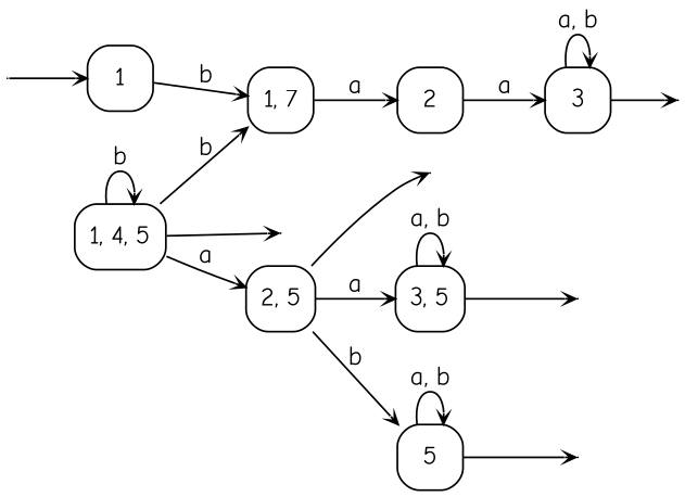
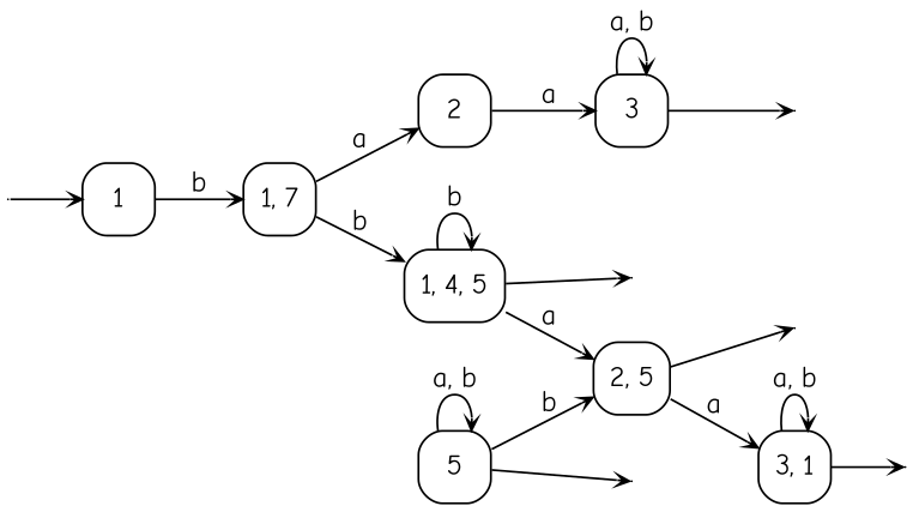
  digraph {
    fontname="Comic Neue"
    rankdir=LR
    vcsn_context="letterset<char_letters(ab)>, b"
    node [fontname="Comic Neue" shape=box style=rounded]
    edge [arrowhead=vee arrowsize=.6 fontname="Comic Neue"]
    I0 [shape=point width=0 style=""]
    F3 [shape=point width=0 style=""]
    F4 [shape=point width=0 style=""]
    F5 [shape=point width=0 style=""]
    F6 [shape=point width=0 style=""]
    F7 [shape=point width=0 style=""]
    n7 [label=1 width=0.5]
    n8 [label=2 width=0.5]
    n9 [label="1, 7" width=0.5]
    n10 [label=3 width=0.5]
    n11 [label="1, 4, 5" width=0.5]
    n12 [label="2, 5" width=0.5]
-   n13 [label="3, 5" width=0.5]
+   n13 [label="3, 1" width=0.5]
    n14 [label=5 width=0.5]
    subgraph sub_1 {
      I0
      F3
      F4
      F5
      F6
      F7
    }
    subgraph sub_2 {
      n7
      n8
      n9
      n10
      n11
      n12
      n13
      n14
    }
    I0 -> n7
    n7 -> n9 [label=b]
    n8 -> n10 [label=a]
    n9 -> n8 [label=a]
-   n11 -> n9 [label=b]
+   n9 -> n11 [label=b]
    n10 -> F3
    n10 -> n10 [label="a, b"]
    n11 -> F4
    n11 -> n11 [label=b]
    n11 -> n12 [label=a]
    n12 -> F5
    n12 -> n13 [label=a]
-   n12 -> n14 [label=b]
+   n14 -> n12 [label=b]
    n13 -> F6
    n13 -> n13 [label="a, b"]
    n14 -> F7
    n14 -> n14 [label="a, b"]
  }
